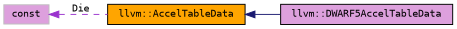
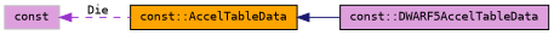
  digraph {
    fontname="DejaVu Sans Mono"
    rankdir=LR
    node [color=black fillcolor=plum fontname="DejaVu Sans Mono" fontsize=10 shape=record style=filled]
    edge [dir=back fontname="DejaVu Sans Mono" fontsize=10 labelfontname=Helvetica labelfontsize=10]
-   n1 [fontcolor=black height=0.2 label="llvm::DWARF5AccelTableData" width=0.4]
-   n2 [fillcolor=orange height=0.2 label="llvm::AccelTableData" width=0.4]
+   n1 [fontcolor=black height=0.2 label="const::DWARF5AccelTableData" width=0.4]
+   n2 [fillcolor=orange height=0.2 label="const::AccelTableData" width=0.4]
    n3 [color=grey75 height=0.2 label=const width=0.4]
    n2 -> n1 [color=midnightblue style=solid]
    n3 -> n2 [color=darkorchid3 label=" Die" style=dashed]
  }
